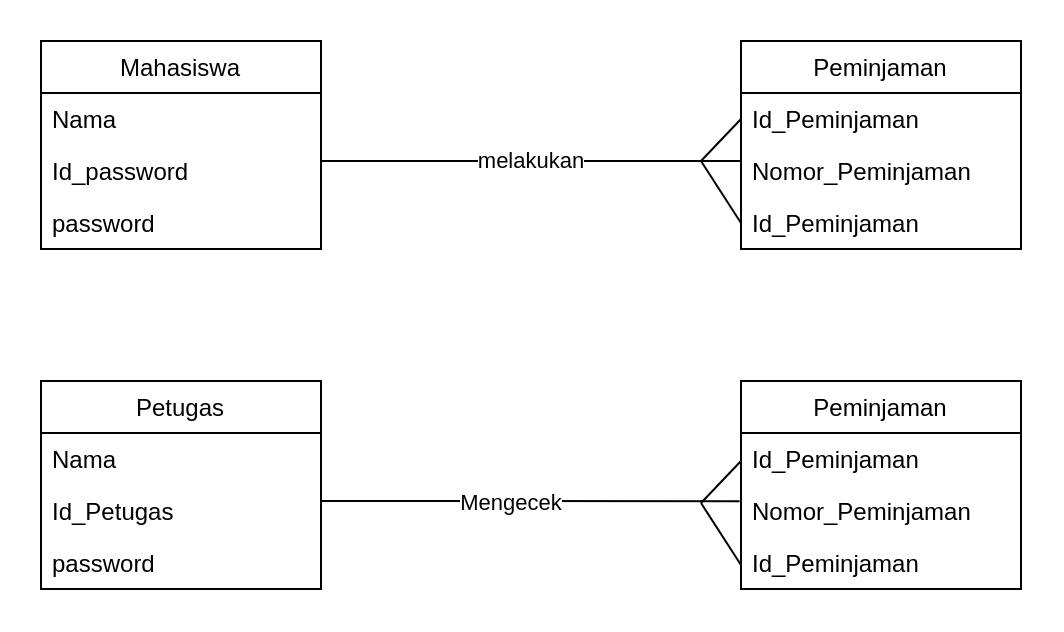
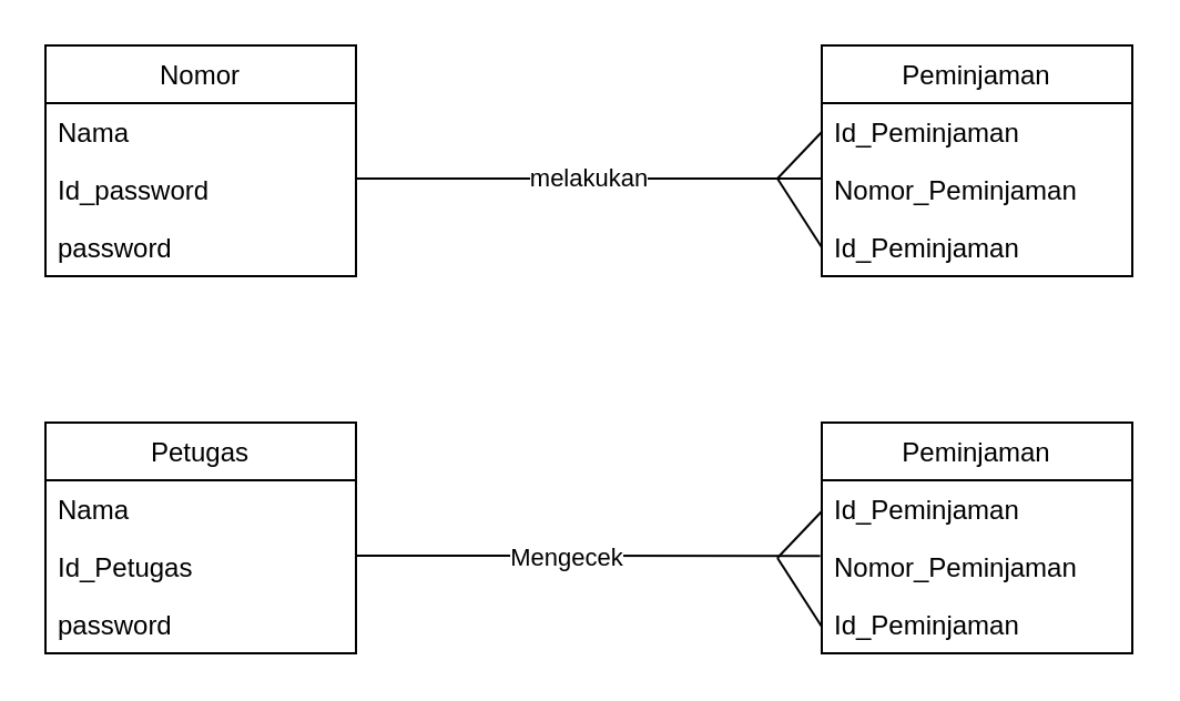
  <mxCell id="0" />
  <mxCell id="1" parent="0" />
- <mxCell id="2" value="Mahasiswa" style="swimlane;fontStyle=0;childLayout=stackLayout;horizontal=1;startSize=26;horizontalStack=0;resizeParent=1;resizeParentMax=0;resizeLast=0;collapsible=1;marginBottom=0;" vertex="1" parent="1"><mxGeometry x="20" y="20" width="140" height="104" as="geometry" /></mxCell>
+ <mxCell id="2" value="Nomor" style="swimlane;fontStyle=0;childLayout=stackLayout;horizontal=1;startSize=26;horizontalStack=0;resizeParent=1;resizeParentMax=0;resizeLast=0;collapsible=1;marginBottom=0;" vertex="1" parent="1"><mxGeometry x="20" y="20" width="140" height="104" as="geometry" /></mxCell>
  <mxCell id="3" value="Nama" style="text;strokeColor=none;fillColor=none;align=left;verticalAlign=top;spacingLeft=4;spacingRight=4;overflow=hidden;rotatable=0;points=[[0,0.5],[1,0.5]];portConstraint=eastwest;" vertex="1" parent="2"><mxGeometry y="26" width="140" height="26" as="geometry" /></mxCell>
  <mxCell id="4" value="Id_password" style="text;strokeColor=none;fillColor=none;align=left;verticalAlign=top;spacingLeft=4;spacingRight=4;overflow=hidden;rotatable=0;points=[[0,0.5],[1,0.5]];portConstraint=eastwest;" vertex="1" parent="2"><mxGeometry y="52" width="140" height="26" as="geometry" /></mxCell>
  <mxCell id="5" value="password" style="text;strokeColor=none;fillColor=none;align=left;verticalAlign=top;spacingLeft=4;spacingRight=4;overflow=hidden;rotatable=0;points=[[0,0.5],[1,0.5]];portConstraint=eastwest;" vertex="1" parent="2"><mxGeometry y="78" width="140" height="26" as="geometry" /></mxCell>
  <mxCell id="6" value="Petugas" style="swimlane;fontStyle=0;childLayout=stackLayout;horizontal=1;startSize=26;horizontalStack=0;resizeParent=1;resizeParentMax=0;resizeLast=0;collapsible=1;marginBottom=0;" vertex="1" parent="1"><mxGeometry x="20" y="190" width="140" height="104" as="geometry" /></mxCell>
  <mxCell id="7" value="Nama" style="text;strokeColor=none;fillColor=none;align=left;verticalAlign=top;spacingLeft=4;spacingRight=4;overflow=hidden;rotatable=0;points=[[0,0.5],[1,0.5]];portConstraint=eastwest;" vertex="1" parent="6"><mxGeometry y="26" width="140" height="26" as="geometry" /></mxCell>
  <mxCell id="8" value="Id_Petugas" style="text;strokeColor=none;fillColor=none;align=left;verticalAlign=top;spacingLeft=4;spacingRight=4;overflow=hidden;rotatable=0;points=[[0,0.5],[1,0.5]];portConstraint=eastwest;" vertex="1" parent="6"><mxGeometry y="52" width="140" height="26" as="geometry" /></mxCell>
  <mxCell id="9" value="password" style="text;strokeColor=none;fillColor=none;align=left;verticalAlign=top;spacingLeft=4;spacingRight=4;overflow=hidden;rotatable=0;points=[[0,0.5],[1,0.5]];portConstraint=eastwest;" vertex="1" parent="6"><mxGeometry y="78" width="140" height="26" as="geometry" /></mxCell>
  <mxCell id="10" value="Peminjaman" style="swimlane;fontStyle=0;childLayout=stackLayout;horizontal=1;startSize=26;horizontalStack=0;resizeParent=1;resizeParentMax=0;resizeLast=0;collapsible=1;marginBottom=0;" vertex="1" parent="1"><mxGeometry x="370" y="20" width="140" height="104" as="geometry" /></mxCell>
  <mxCell id="11" value="Id_Peminjaman" style="text;strokeColor=none;fillColor=none;align=left;verticalAlign=top;spacingLeft=4;spacingRight=4;overflow=hidden;rotatable=0;points=[[0,0.5],[1,0.5]];portConstraint=eastwest;" vertex="1" parent="10"><mxGeometry y="26" width="140" height="26" as="geometry" /></mxCell>
  <mxCell id="12" value="Nomor_Peminjaman" style="text;strokeColor=none;fillColor=none;align=left;verticalAlign=top;spacingLeft=4;spacingRight=4;overflow=hidden;rotatable=0;points=[[0,0.5],[1,0.5]];portConstraint=eastwest;" vertex="1" parent="10"><mxGeometry y="52" width="140" height="26" as="geometry" /></mxCell>
  <mxCell id="13" value="Id_Peminjaman" style="text;strokeColor=none;fillColor=none;align=left;verticalAlign=top;spacingLeft=4;spacingRight=4;overflow=hidden;rotatable=0;points=[[0,0.5],[1,0.5]];portConstraint=eastwest;" vertex="1" parent="10"><mxGeometry y="78" width="140" height="26" as="geometry" /></mxCell>
  <mxCell id="14" value="melakukan" style="endArrow=none;html=1;entryX=0;entryY=0.308;entryDx=0;entryDy=0;entryPerimeter=0;" edge="1" parent="1" target="12"><mxGeometry width="50" height="50" relative="1" as="geometry"><mxPoint x="160" y="80" as="sourcePoint" /><mxPoint x="210" y="30" as="targetPoint" /><Array as="points"><mxPoint x="260" y="80" /></Array></mxGeometry></mxCell>
  <mxCell id="15" value="" style="endArrow=none;html=1;entryX=0;entryY=0.5;entryDx=0;entryDy=0;" edge="1" parent="1" target="11"><mxGeometry width="50" height="50" relative="1" as="geometry"><mxPoint x="350" y="80" as="sourcePoint" /><mxPoint x="370" y="30" as="targetPoint" /></mxGeometry></mxCell>
  <mxCell id="16" value="" style="endArrow=none;html=1;exitX=0;exitY=0.5;exitDx=0;exitDy=0;" edge="1" parent="1" source="13"><mxGeometry width="50" height="50" relative="1" as="geometry"><mxPoint x="350" y="101" as="sourcePoint" /><mxPoint x="350" y="80" as="targetPoint" /></mxGeometry></mxCell>
  <mxCell id="17" value="" style="endArrow=none;html=1;entryX=-0.005;entryY=0.311;entryDx=0;entryDy=0;entryPerimeter=0;" edge="1" parent="1" target="21"><mxGeometry width="50" height="50" relative="1" as="geometry"><mxPoint x="160" y="250" as="sourcePoint" /><mxPoint x="350" y="250" as="targetPoint" /></mxGeometry></mxCell>
  <mxCell id="18" value="Mengecek" style="edgeLabel;html=1;align=center;verticalAlign=middle;resizable=0;points=[];" vertex="1" connectable="0" parent="17"><mxGeometry x="-0.089" relative="1" as="geometry"><mxPoint as="offset" /></mxGeometry></mxCell>
  <mxCell id="19" value="Peminjaman" style="swimlane;fontStyle=0;childLayout=stackLayout;horizontal=1;startSize=26;horizontalStack=0;resizeParent=1;resizeParentMax=0;resizeLast=0;collapsible=1;marginBottom=0;" vertex="1" parent="1"><mxGeometry x="370" y="190" width="140" height="104" as="geometry" /></mxCell>
  <mxCell id="20" value="Id_Peminjaman" style="text;strokeColor=none;fillColor=none;align=left;verticalAlign=top;spacingLeft=4;spacingRight=4;overflow=hidden;rotatable=0;points=[[0,0.5],[1,0.5]];portConstraint=eastwest;" vertex="1" parent="19"><mxGeometry y="26" width="140" height="26" as="geometry" /></mxCell>
  <mxCell id="21" value="Nomor_Peminjaman" style="text;strokeColor=none;fillColor=none;align=left;verticalAlign=top;spacingLeft=4;spacingRight=4;overflow=hidden;rotatable=0;points=[[0,0.5],[1,0.5]];portConstraint=eastwest;" vertex="1" parent="19"><mxGeometry y="52" width="140" height="26" as="geometry" /></mxCell>
  <mxCell id="22" value="Id_Peminjaman" style="text;strokeColor=none;fillColor=none;align=left;verticalAlign=top;spacingLeft=4;spacingRight=4;overflow=hidden;rotatable=0;points=[[0,0.5],[1,0.5]];portConstraint=eastwest;" vertex="1" parent="19"><mxGeometry y="78" width="140" height="26" as="geometry" /></mxCell>
  <mxCell id="23" value="" style="endArrow=none;html=1;entryX=0;entryY=0.5;entryDx=0;entryDy=0;" edge="1" parent="1"><mxGeometry width="50" height="50" relative="1" as="geometry"><mxPoint x="350" y="251" as="sourcePoint" /><mxPoint x="370" y="230" as="targetPoint" /></mxGeometry></mxCell>
  <mxCell id="24" value="" style="endArrow=none;html=1;exitX=0;exitY=0.5;exitDx=0;exitDy=0;" edge="1" parent="1"><mxGeometry width="50" height="50" relative="1" as="geometry"><mxPoint x="370" y="282" as="sourcePoint" /><mxPoint x="350" y="251" as="targetPoint" /></mxGeometry></mxCell>
